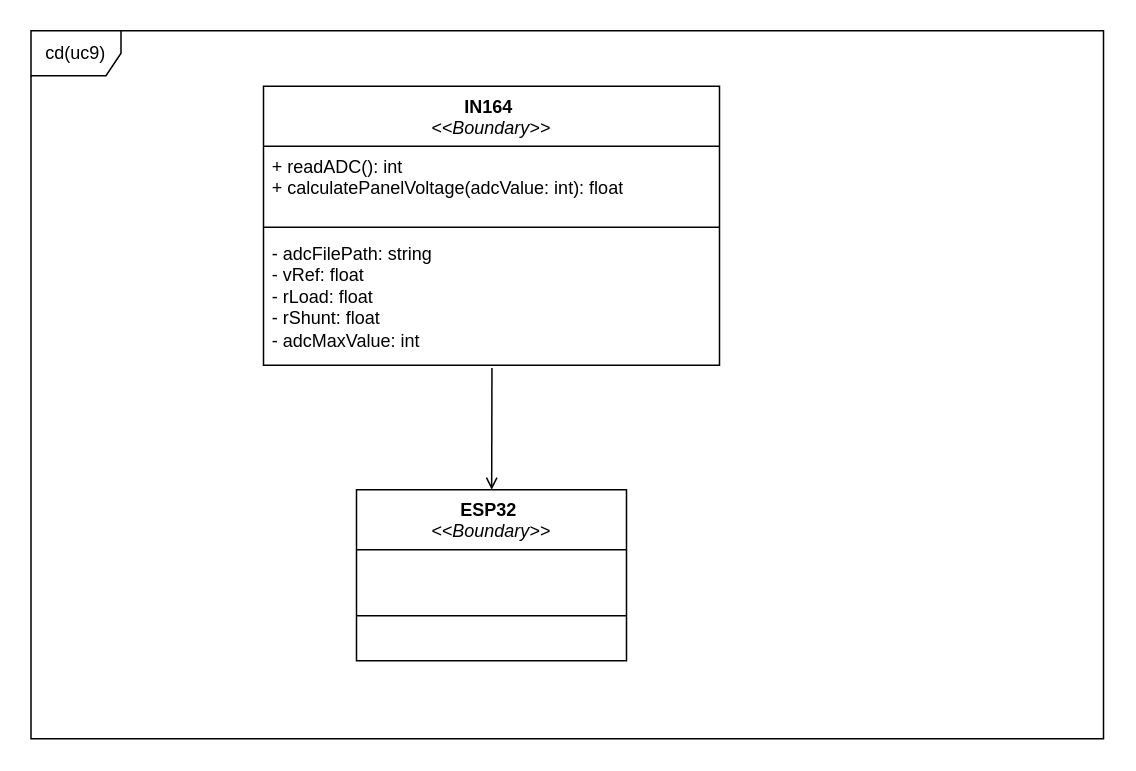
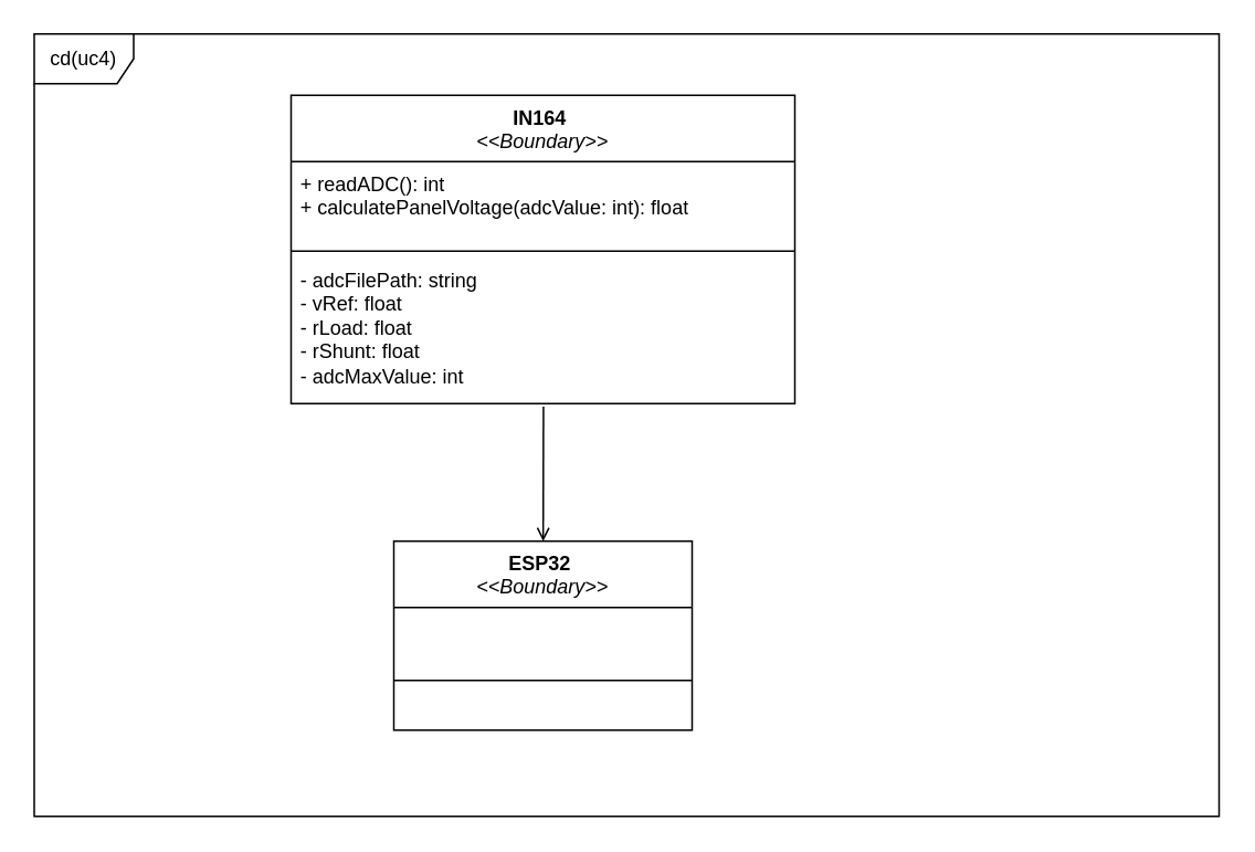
  <mxCell id="0" />
  <mxCell id="1" parent="0" />
- <mxCell id="2" value="cd(uc9)" style="shape=umlFrame;whiteSpace=wrap;html=1;pointerEvents=0;" vertex="1" parent="1"><mxGeometry x="20" y="20" width="715" height="472" as="geometry" /></mxCell>
+ <mxCell id="2" value="cd(uc4)" style="shape=umlFrame;whiteSpace=wrap;html=1;pointerEvents=0;" vertex="1" parent="1"><mxGeometry x="20" y="20" width="715" height="472" as="geometry" /></mxCell>
  <mxCell id="3" value="IN164&amp;nbsp;&lt;br&gt;&lt;div&gt;&lt;span style=&quot;font-weight: normal;&quot;&gt;&lt;i&gt;&amp;lt;&amp;lt;Boundary&amp;gt;&amp;gt;&lt;/i&gt;&lt;/span&gt;&lt;/div&gt;" style="swimlane;fontStyle=1;align=center;verticalAlign=top;childLayout=stackLayout;horizontal=1;startSize=40;horizontalStack=0;resizeParent=1;resizeParentMax=0;resizeLast=0;collapsible=1;marginBottom=0;whiteSpace=wrap;html=1;" vertex="1" parent="1"><mxGeometry x="175" y="57" width="304" height="186" as="geometry" /></mxCell>
  <mxCell id="4" value="+ readADC(): int&amp;nbsp;&lt;div&gt;+ calculatePanelVoltage(adcValue: int): float&lt;/div&gt;" style="text;strokeColor=none;fillColor=none;align=left;verticalAlign=top;spacingLeft=4;spacingRight=4;overflow=hidden;rotatable=0;points=[[0,0.5],[1,0.5]];portConstraint=eastwest;whiteSpace=wrap;html=1;" vertex="1" parent="3"><mxGeometry y="40" width="304" height="50" as="geometry" /></mxCell>
  <mxCell id="5" value="" style="line;strokeWidth=1;fillColor=none;align=left;verticalAlign=middle;spacingTop=-1;spacingLeft=3;spacingRight=3;rotatable=0;labelPosition=right;points=[];portConstraint=eastwest;strokeColor=inherit;" vertex="1" parent="3"><mxGeometry y="90" width="304" height="8" as="geometry" /></mxCell>
  <mxCell id="6" value="- adcFilePath: string&lt;br&gt;- vRef: float&lt;br&gt;- rLoad: float&lt;br&gt;- rShunt: float&lt;br&gt;- adcMaxValue: int" style="text;strokeColor=none;fillColor=none;align=left;verticalAlign=top;spacingLeft=4;spacingRight=4;overflow=hidden;rotatable=0;points=[[0,0.5],[1,0.5]];portConstraint=eastwest;whiteSpace=wrap;html=1;" vertex="1" parent="3"><mxGeometry y="98" width="304" height="88" as="geometry" /></mxCell>
  <mxCell id="7" value="ESP32&amp;nbsp;&lt;br&gt;&lt;div&gt;&lt;span style=&quot;font-weight: normal;&quot;&gt;&lt;i&gt;&amp;lt;&amp;lt;Boundary&amp;gt;&amp;gt;&lt;/i&gt;&lt;/span&gt;&lt;/div&gt;" style="swimlane;fontStyle=1;align=center;verticalAlign=top;childLayout=stackLayout;horizontal=1;startSize=40;horizontalStack=0;resizeParent=1;resizeParentMax=0;resizeLast=0;collapsible=1;marginBottom=0;whiteSpace=wrap;html=1;" vertex="1" parent="1"><mxGeometry x="237" y="326" width="180" height="114" as="geometry" /></mxCell>
  <mxCell id="8" value="&amp;nbsp;" style="text;strokeColor=none;fillColor=none;align=left;verticalAlign=top;spacingLeft=4;spacingRight=4;overflow=hidden;rotatable=0;points=[[0,0.5],[1,0.5]];portConstraint=eastwest;whiteSpace=wrap;html=1;" vertex="1" parent="7"><mxGeometry y="40" width="180" height="40" as="geometry" /></mxCell>
  <mxCell id="9" value="" style="line;strokeWidth=1;fillColor=none;align=left;verticalAlign=middle;spacingTop=-1;spacingLeft=3;spacingRight=3;rotatable=0;labelPosition=right;points=[];portConstraint=eastwest;strokeColor=inherit;" vertex="1" parent="7"><mxGeometry y="80" width="180" height="8" as="geometry" /></mxCell>
  <mxCell id="10" value="&amp;nbsp;" style="text;strokeColor=none;fillColor=none;align=left;verticalAlign=top;spacingLeft=4;spacingRight=4;overflow=hidden;rotatable=0;points=[[0,0.5],[1,0.5]];portConstraint=eastwest;whiteSpace=wrap;html=1;" vertex="1" parent="7"><mxGeometry y="88" width="180" height="26" as="geometry" /></mxCell>
  <mxCell id="11" value="" style="endArrow=open;html=1;rounded=0;endFill=0;exitX=0.501;exitY=1.021;exitDx=0;exitDy=0;exitPerimeter=0;" edge="1" parent="1" source="6" target="7"><mxGeometry width="50" height="50" relative="1" as="geometry"><mxPoint x="567" y="350" as="sourcePoint" /><mxPoint x="307" y="234" as="targetPoint" /></mxGeometry></mxCell>
